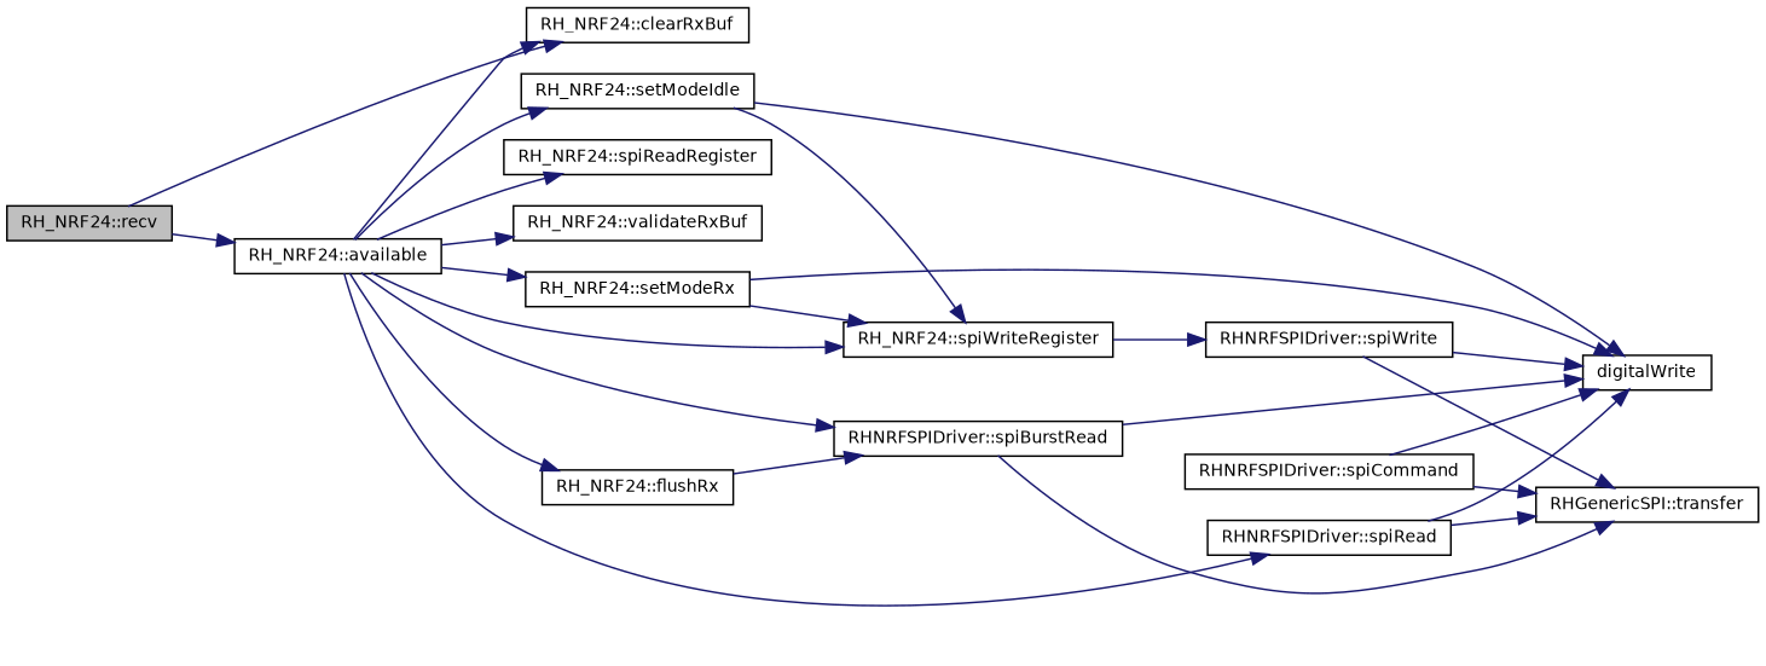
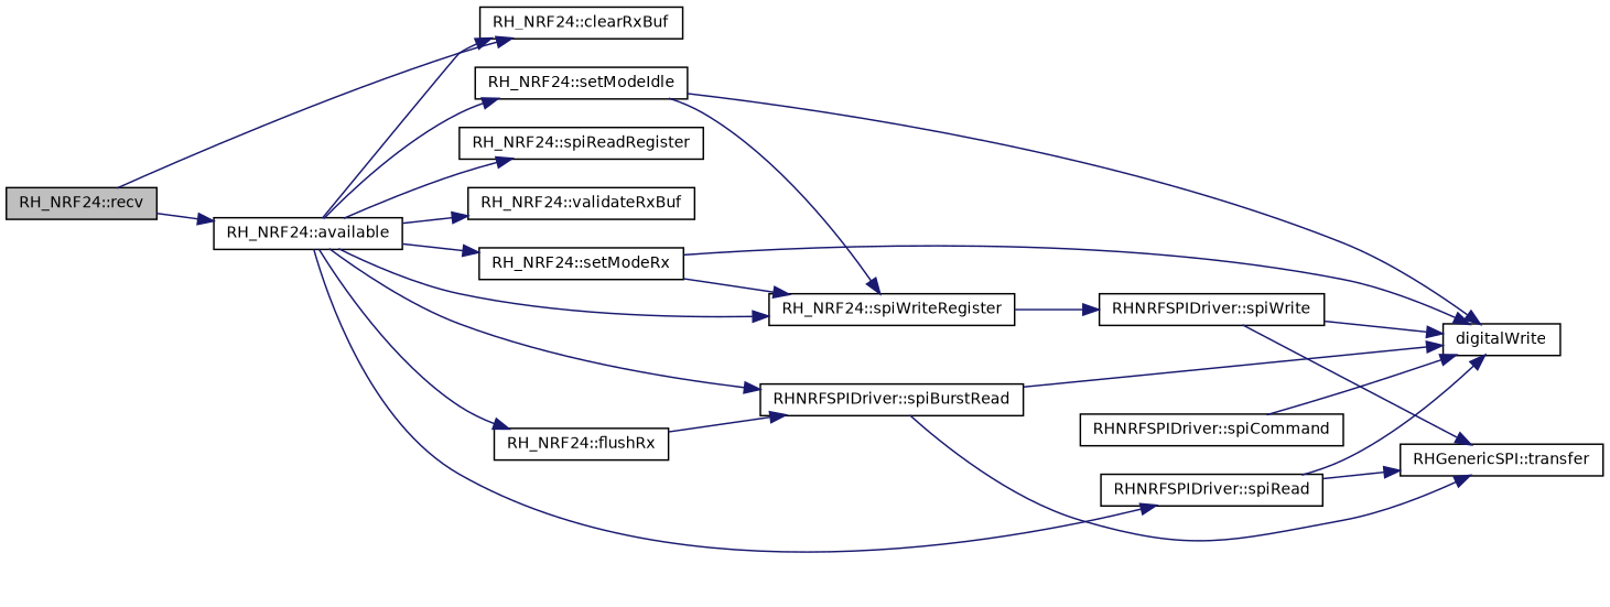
  digraph {
    rankdir=LR
    node [color=black fillcolor=white fontname=Helvetica fontsize=10 shape=record style=filled]
    edge [color=midnightblue fontname=Helvetica fontsize=10 labelfontname=Helvetica labelfontsize=10 style=solid]
    n1 [fillcolor=grey75 fontcolor=black height=0.2 label="RH_NRF24::recv" width=0.4]
    n2 [height=0.2 label="RH_NRF24::available" width=0.4]
    n3 [height=0.2 label="RH_NRF24::clearRxBuf" width=0.4]
    n4 [height=0.2 label="RH_NRF24::flushRx" width=0.4]
    n5 [height=0.2 label="RH_NRF24::setModeIdle" width=0.4]
    n6 [height=0.2 label="RH_NRF24::spiWriteRegister" width=0.4]
    n7 [height=0.2 label="RH_NRF24::setModeRx" width=0.4]
    n8 [height=0.2 label="RHNRFSPIDriver::spiBurstRead" width=0.4]
    n9 [height=0.2 label="RHNRFSPIDriver::spiRead" width=0.4]
    n10 [height=0.2 label="RH_NRF24::spiReadRegister" width=0.4]
    n11 [height=0.2 label="RH_NRF24::validateRxBuf" width=0.4]
    n12 [height=0.2 label=digitalWrite width=0.4]
    n13 [height=0.2 label="RHNRFSPIDriver::spiWrite" width=0.4]
    n14 [height=0.2 label="RHGenericSPI::transfer" width=0.4]
    n15 [height=0.2 label="RHNRFSPIDriver::spiCommand" width=0.4]
    n1 -> n2
    n1 -> n3
    n2 -> n3
    n2 -> n4
    n2 -> n5
    n2 -> n6
    n2 -> n7
    n2 -> n8
    n2 -> n9
    n2 -> n10
    n2 -> n11
    n4 -> n8
    n5 -> n6
    n5 -> n12
    n6 -> n13
    n7 -> n6
    n7 -> n12
    n8 -> n12
    n8 -> n14
    n9 -> n12
    n9 -> n14
    n13 -> n12
    n13 -> n14
    n15 -> n12
-   n15 -> n14
  }
